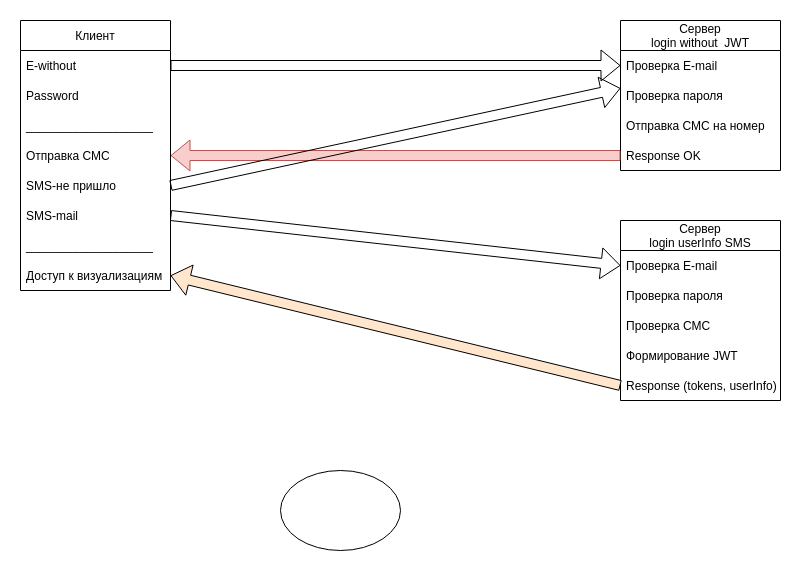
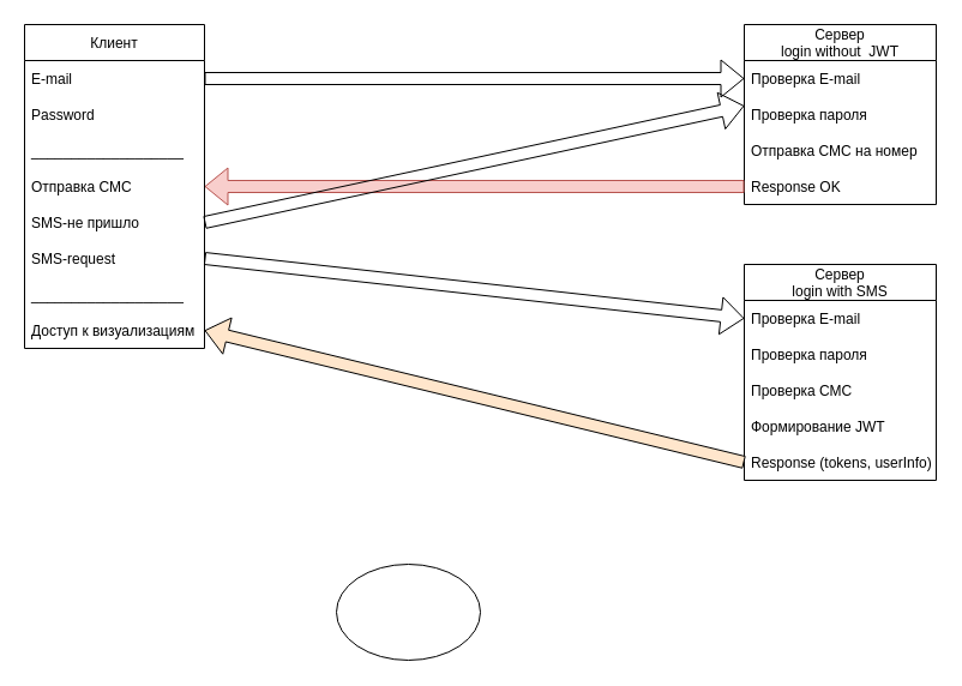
  <mxCell id="0" />
  <mxCell id="1" parent="0" />
  <mxCell id="2" value="Клиент" style="swimlane;fontStyle=0;childLayout=stackLayout;horizontal=1;startSize=30;horizontalStack=0;resizeParent=1;resizeParentMax=0;resizeLast=0;collapsible=1;marginBottom=0;" parent="1" vertex="1"><mxGeometry x="20" y="20" width="150" height="270" as="geometry" /></mxCell>
- <mxCell id="3" value="E-without" style="text;strokeColor=none;fillColor=none;align=left;verticalAlign=middle;spacingLeft=4;spacingRight=4;overflow=hidden;points=[[0,0.5],[1,0.5]];portConstraint=eastwest;rotatable=0;" parent="2" vertex="1"><mxGeometry y="30" width="150" height="30" as="geometry" /></mxCell>
+ <mxCell id="3" value="E-mail" style="text;strokeColor=none;fillColor=none;align=left;verticalAlign=middle;spacingLeft=4;spacingRight=4;overflow=hidden;points=[[0,0.5],[1,0.5]];portConstraint=eastwest;rotatable=0;" parent="2" vertex="1"><mxGeometry y="30" width="150" height="30" as="geometry" /></mxCell>
  <mxCell id="4" value="Password" style="text;strokeColor=none;fillColor=none;align=left;verticalAlign=middle;spacingLeft=4;spacingRight=4;overflow=hidden;points=[[0,0.5],[1,0.5]];portConstraint=eastwest;rotatable=0;" parent="2" vertex="1"><mxGeometry y="60" width="150" height="30" as="geometry" /></mxCell>
  <mxCell id="5" value="___________________" style="text;strokeColor=none;fillColor=none;align=left;verticalAlign=middle;spacingLeft=4;spacingRight=4;overflow=hidden;points=[[0,0.5],[1,0.5]];portConstraint=eastwest;rotatable=0;" parent="2" vertex="1"><mxGeometry y="90" width="150" height="30" as="geometry" /></mxCell>
  <mxCell id="6" value="Отправка СМС" style="text;strokeColor=none;fillColor=none;align=left;verticalAlign=middle;spacingLeft=4;spacingRight=4;overflow=hidden;points=[[0,0.5],[1,0.5]];portConstraint=eastwest;rotatable=0;" parent="2" vertex="1"><mxGeometry y="120" width="150" height="30" as="geometry" /></mxCell>
  <mxCell id="7" value="SMS-не пришло" style="text;strokeColor=none;fillColor=none;align=left;verticalAlign=middle;spacingLeft=4;spacingRight=4;overflow=hidden;points=[[0,0.5],[1,0.5]];portConstraint=eastwest;rotatable=0;" parent="2" vertex="1"><mxGeometry y="150" width="150" height="30" as="geometry" /></mxCell>
- <mxCell id="8" value="SMS-mail" style="text;strokeColor=none;fillColor=none;align=left;verticalAlign=middle;spacingLeft=4;spacingRight=4;overflow=hidden;points=[[0,0.5],[1,0.5]];portConstraint=eastwest;rotatable=0;" parent="2" vertex="1"><mxGeometry y="180" width="150" height="30" as="geometry" /></mxCell>
+ <mxCell id="8" value="SMS-request" style="text;strokeColor=none;fillColor=none;align=left;verticalAlign=middle;spacingLeft=4;spacingRight=4;overflow=hidden;points=[[0,0.5],[1,0.5]];portConstraint=eastwest;rotatable=0;" parent="2" vertex="1"><mxGeometry y="180" width="150" height="30" as="geometry" /></mxCell>
  <mxCell id="9" value="___________________" style="text;strokeColor=none;fillColor=none;align=left;verticalAlign=middle;spacingLeft=4;spacingRight=4;overflow=hidden;points=[[0,0.5],[1,0.5]];portConstraint=eastwest;rotatable=0;" parent="2" vertex="1"><mxGeometry y="210" width="150" height="30" as="geometry" /></mxCell>
  <mxCell id="10" value="Доступ к визуализациям" style="text;strokeColor=none;fillColor=none;align=left;verticalAlign=middle;spacingLeft=4;spacingRight=4;overflow=hidden;points=[[0,0.5],[1,0.5]];portConstraint=eastwest;rotatable=0;" parent="2" vertex="1"><mxGeometry y="240" width="150" height="30" as="geometry" /></mxCell>
  <mxCell id="11" style="edgeStyle=none;rounded=0;orthogonalLoop=1;jettySize=auto;html=1;exitX=1;exitY=0.5;exitDx=0;exitDy=0;entryX=0;entryY=0.5;entryDx=0;entryDy=0;shape=flexArrow;" parent="1" source="3" target="13" edge="1"><mxGeometry relative="1" as="geometry"><mxPoint x="420" y="65.412" as="targetPoint" /></mxGeometry></mxCell>
  <mxCell id="12" value="Сервер&#10;login without  JWT" style="swimlane;fontStyle=0;childLayout=stackLayout;horizontal=1;startSize=30;horizontalStack=0;resizeParent=1;resizeParentMax=0;resizeLast=0;collapsible=1;marginBottom=0;" parent="1" vertex="1"><mxGeometry x="620" y="20" width="160" height="150" as="geometry" /></mxCell>
  <mxCell id="13" value="Проверка E-mail" style="text;strokeColor=none;fillColor=none;align=left;verticalAlign=middle;spacingLeft=4;spacingRight=4;overflow=hidden;points=[[0,0.5],[1,0.5]];portConstraint=eastwest;rotatable=0;" parent="12" vertex="1"><mxGeometry y="30" width="160" height="30" as="geometry" /></mxCell>
  <mxCell id="14" value="Проверка пароля" style="text;strokeColor=none;fillColor=none;align=left;verticalAlign=middle;spacingLeft=4;spacingRight=4;overflow=hidden;points=[[0,0.5],[1,0.5]];portConstraint=eastwest;rotatable=0;" parent="12" vertex="1"><mxGeometry y="60" width="160" height="30" as="geometry" /></mxCell>
  <mxCell id="15" value="Отправка СМС на номер" style="text;strokeColor=none;fillColor=none;align=left;verticalAlign=middle;spacingLeft=4;spacingRight=4;overflow=hidden;points=[[0,0.5],[1,0.5]];portConstraint=eastwest;rotatable=0;" parent="12" vertex="1"><mxGeometry y="90" width="160" height="30" as="geometry" /></mxCell>
  <mxCell id="16" value="Response OK " style="text;strokeColor=none;fillColor=none;align=left;verticalAlign=middle;spacingLeft=4;spacingRight=4;overflow=hidden;points=[[0,0.5],[1,0.5]];portConstraint=eastwest;rotatable=0;" parent="12" vertex="1"><mxGeometry y="120" width="160" height="30" as="geometry" /></mxCell>
  <mxCell id="17" style="edgeStyle=none;rounded=0;orthogonalLoop=1;jettySize=auto;html=1;exitX=0;exitY=0.5;exitDx=0;exitDy=0;entryX=1;entryY=0.5;entryDx=0;entryDy=0;shape=flexArrow;fillColor=#f8cecc;strokeColor=#b85450;" parent="1" source="16" target="6" edge="1"><mxGeometry relative="1" as="geometry" /></mxCell>
  <mxCell id="18" style="edgeStyle=none;rounded=0;orthogonalLoop=1;jettySize=auto;html=1;entryX=0;entryY=0.259;entryDx=0;entryDy=0;exitX=1;exitY=0.5;exitDx=0;exitDy=0;shape=flexArrow;entryPerimeter=0;" parent="1" source="7" target="14" edge="1"><mxGeometry relative="1" as="geometry" /></mxCell>
- <mxCell id="19" value="Сервер&#10;login userInfo SMS" style="swimlane;fontStyle=0;childLayout=stackLayout;horizontal=1;startSize=30;horizontalStack=0;resizeParent=1;resizeParentMax=0;resizeLast=0;collapsible=1;marginBottom=0;" parent="1" vertex="1"><mxGeometry x="620" y="220" width="160" height="180" as="geometry" /></mxCell>
+ <mxCell id="19" value="Сервер&#10;login with SMS" style="swimlane;fontStyle=0;childLayout=stackLayout;horizontal=1;startSize=30;horizontalStack=0;resizeParent=1;resizeParentMax=0;resizeLast=0;collapsible=1;marginBottom=0;" parent="1" vertex="1"><mxGeometry x="620" y="220" width="160" height="180" as="geometry" /></mxCell>
  <mxCell id="20" value="Проверка E-mail" style="text;strokeColor=none;fillColor=none;align=left;verticalAlign=middle;spacingLeft=4;spacingRight=4;overflow=hidden;points=[[0,0.5],[1,0.5]];portConstraint=eastwest;rotatable=0;" parent="19" vertex="1"><mxGeometry y="30" width="160" height="30" as="geometry" /></mxCell>
  <mxCell id="21" value="Проверка пароля" style="text;strokeColor=none;fillColor=none;align=left;verticalAlign=middle;spacingLeft=4;spacingRight=4;overflow=hidden;points=[[0,0.5],[1,0.5]];portConstraint=eastwest;rotatable=0;" parent="19" vertex="1"><mxGeometry y="60" width="160" height="30" as="geometry" /></mxCell>
  <mxCell id="22" value="Проверка СМС" style="text;strokeColor=none;fillColor=none;align=left;verticalAlign=middle;spacingLeft=4;spacingRight=4;overflow=hidden;points=[[0,0.5],[1,0.5]];portConstraint=eastwest;rotatable=0;" parent="19" vertex="1"><mxGeometry y="90" width="160" height="30" as="geometry" /></mxCell>
  <mxCell id="23" value="Формирование JWT" style="text;strokeColor=none;fillColor=none;align=left;verticalAlign=middle;spacingLeft=4;spacingRight=4;overflow=hidden;points=[[0,0.5],[1,0.5]];portConstraint=eastwest;rotatable=0;" parent="19" vertex="1"><mxGeometry y="120" width="160" height="30" as="geometry" /></mxCell>
  <mxCell id="24" value="Response (tokens, userInfo)" style="text;strokeColor=none;fillColor=none;align=left;verticalAlign=middle;spacingLeft=4;spacingRight=4;overflow=hidden;points=[[0,0.5],[1,0.5]];portConstraint=eastwest;rotatable=0;" parent="19" vertex="1"><mxGeometry y="150" width="160" height="30" as="geometry" /></mxCell>
  <mxCell id="25" style="edgeStyle=none;rounded=0;orthogonalLoop=1;jettySize=auto;html=1;exitX=1;exitY=0.5;exitDx=0;exitDy=0;entryX=0;entryY=0.5;entryDx=0;entryDy=0;shape=flexArrow;" parent="1" source="8" target="20" edge="1"><mxGeometry relative="1" as="geometry" /></mxCell>
  <mxCell id="26" style="edgeStyle=none;rounded=0;orthogonalLoop=1;jettySize=auto;html=1;exitX=0;exitY=0.5;exitDx=0;exitDy=0;entryX=1;entryY=0.5;entryDx=0;entryDy=0;shape=flexArrow;strokeWidth=1;strokeColor=default;fillColor=#FFE6CC;" parent="1" source="24" target="10" edge="1"><mxGeometry relative="1" as="geometry" /></mxCell>
  <mxCell id="27" value="" style="ellipse;whiteSpace=wrap;html=1;" vertex="1" parent="1"><mxGeometry x="280" y="470" width="120" height="80" as="geometry" /></mxCell>
